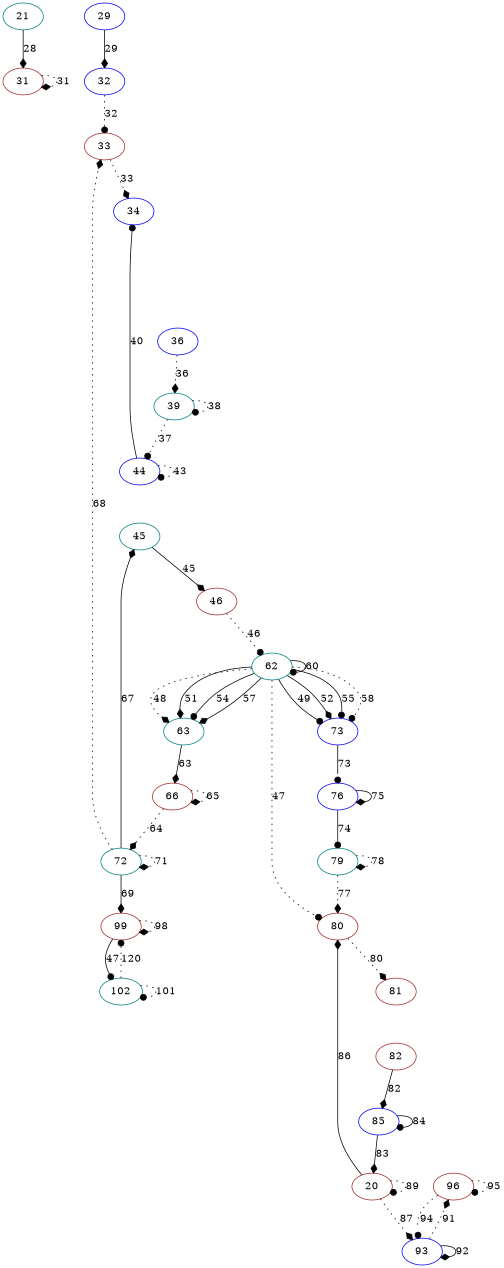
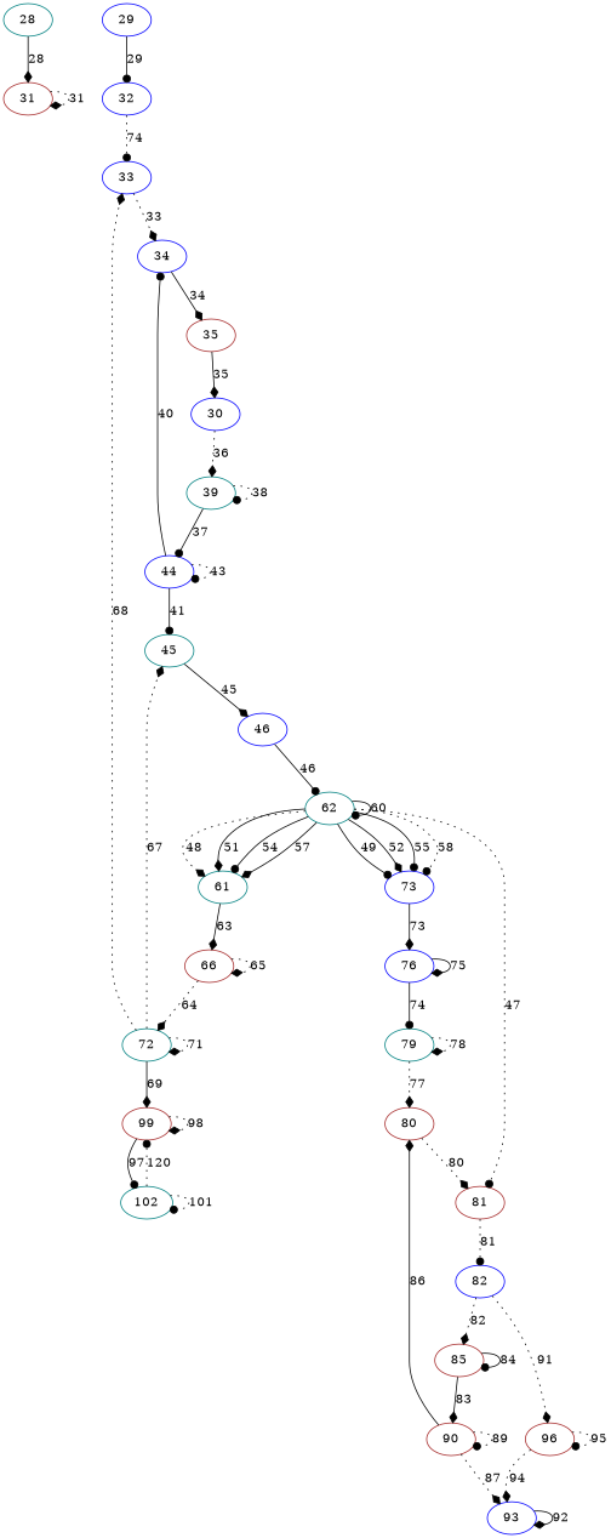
  digraph {
    node [color=blue]
    edge [arrowhead=diamond style=dotted]
    n1 [color=brown label=31]
-   n2 [color=teal label=21]
+   n2 [color=teal label=28]
    n3 [label=32]
-   n4 [color=brown label=33]
+   n4 [label=33]
    n5 [label=34]
    n6 [label=29]
+   n7 [color=brown label=35]
    n8 [color=teal label=72]
    n9 [color=teal label=45]
    n10 [color=brown label=99]
-   n11 [color=brown label=46]
+   n11 [label=46]
    n12 [color=teal label=102]
-   n13 [label=36]
+   n13 [label=30]
    n14 [label=44]
    n15 [color=teal label=39]
    n16 [color=teal label=62]
-   n17 [color=teal label=63]
+   n17 [color=teal label=61]
    n18 [label=73]
    n19 [color=brown label=80]
    n20 [color=brown label=66]
    n21 [label=76]
    n22 [color=brown label=81]
    n23 [color=teal label=79]
-   n24 [color=brown label=82]
-   n25 [color=brown label=20]
+   n24 [label=82]
+   n25 [color=brown label=90]
    n26 [label=93]
    n27 [color=brown label=96]
-   n28 [label=85]
+   n28 [color=brown label=85]
    n1 -> n1 [label=31]
    n2 -> n1 [label=28 style=solid]
-   n3 -> n4 [arrowhead=dot label=32]
+   n3 -> n4 [arrowhead=dot label=74]
    n4 -> n5 [label=33]
-   n6 -> n3 [label=29 style=solid]
+   n5 -> n7 [label=34 style=solid]
+   n6 -> n3 [arrowhead=dot label=29 style=solid]
+   n7 -> n13 [label=35 style=solid]
    n8 -> n4 [label=68]
    n8 -> n8 [label=71]
-   n8 -> n9 [label=67 style=solid]
+   n8 -> n9 [label=67]
    n8 -> n10 [label=69 style=solid]
    n9 -> n11 [label=45 style=solid]
    n10 -> n10 [label=98]
-   n10 -> n12 [arrowhead=dot label=47 style=solid]
-   n11 -> n16 [arrowhead=dot label=46]
+   n10 -> n12 [arrowhead=dot label=97 style=solid]
+   n11 -> n16 [arrowhead=dot label=46 style=solid]
    n12 -> n10 [arrowhead=dot label=120]
    n12 -> n12 [arrowhead=dot label=101]
    n13 -> n15 [label=36]
    n14 -> n5 [arrowhead=dot label=40 style=solid]
+   n14 -> n9 [arrowhead=dot label=41 style=solid]
    n14 -> n14 [arrowhead=dot label=43]
-   n15 -> n14 [arrowhead=dot label=37]
+   n15 -> n14 [arrowhead=dot label=37 style=solid]
    n15 -> n15 [arrowhead=dot label=38]
    n16 -> n16 [arrowhead=dot label=60 style=solid]
    n16 -> n17 [label=48]
    n16 -> n17 [label=51 style=solid]
    n16 -> n17 [arrowhead=dot label=54 style=solid]
    n16 -> n17 [label=57 style=solid]
    n16 -> n18 [arrowhead=dot label=49 style=solid]
    n16 -> n18 [label=52 style=solid]
    n16 -> n18 [arrowhead=dot label=55 style=solid]
    n16 -> n18 [arrowhead=dot label=58]
-   n16 -> n19 [arrowhead=dot label=47]
+   n16 -> n22 [arrowhead=dot label=47]
    n17 -> n20 [label=63 style=solid]
-   n18 -> n21 [arrowhead=dot label=73 style=solid]
+   n18 -> n21 [label=73 style=solid]
    n19 -> n22 [label=80]
    n20 -> n8 [label=64]
    n20 -> n20 [label=65]
    n21 -> n21 [label=75 style=solid]
    n21 -> n23 [arrowhead=dot label=74 style=solid]
+   n22 -> n24 [arrowhead=dot label=81]
    n23 -> n19 [label=77]
    n23 -> n23 [label=78]
-   n24 -> n28 [label=82 style=solid]
+   n24 -> n28 [label=82]
    n25 -> n19 [label=86 style=solid]
    n25 -> n25 [arrowhead=dot label=89]
    n25 -> n26 [label=87]
    n26 -> n26 [label=92 style=solid]
-   n26 -> n27 [label=91]
-   n27 -> n26 [arrowhead=dot label=94]
+   n24 -> n27 [label=91]
+   n27 -> n26 [label=94]
    n27 -> n27 [arrowhead=dot label=95]
    n28 -> n25 [label=83 style=solid]
    n28 -> n28 [arrowhead=dot label=84 style=solid]
  }
